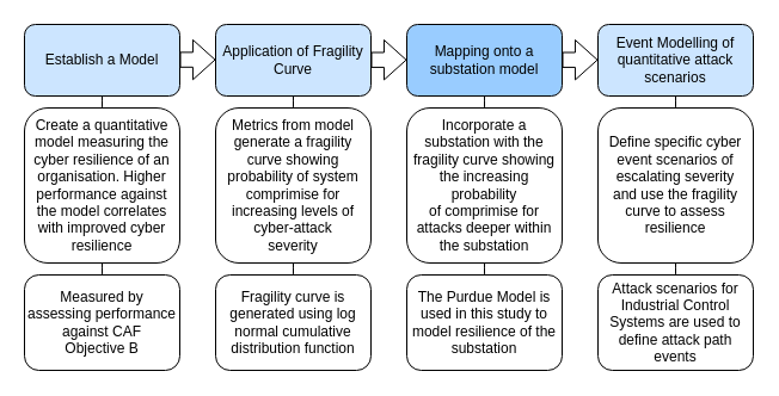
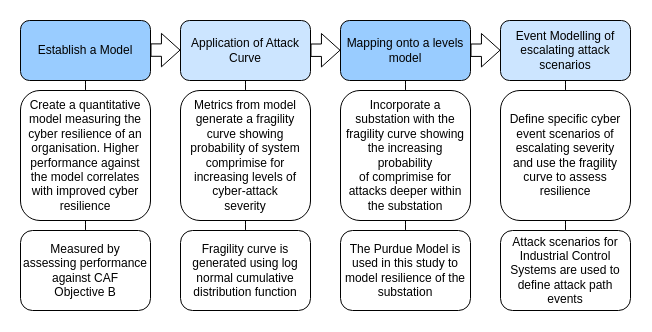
  <mxCell id="0" />
  <mxCell id="1" parent="0" />
  <mxCell id="2" value="Create a quantitative model measuring the cyber resilience of an organisation. Higher performance against the model correlates with improved cyber resilience" style="rounded=1;whiteSpace=wrap;html=1;" vertex="1" parent="1"><mxGeometry x="20" y="90" width="130" height="130" as="geometry" /></mxCell>
- <mxCell id="3" value="Establish a Model" style="rounded=1;whiteSpace=wrap;html=1;fillColor=#cce5ff;" vertex="1" parent="1"><mxGeometry x="20" y="20" width="130" height="60" as="geometry" /></mxCell>
- <mxCell id="4" value="Application of Fragility Curve" style="rounded=1;whiteSpace=wrap;html=1;fillColor=#CCE5FF;" vertex="1" parent="1"><mxGeometry x="180" y="20" width="130" height="60" as="geometry" /></mxCell>
- <mxCell id="5" value="&lt;div&gt;Mapping onto a substation model&lt;/div&gt;" style="rounded=1;whiteSpace=wrap;html=1;fillColor=#99CCFF;" vertex="1" parent="1"><mxGeometry x="340" y="20" width="130" height="60" as="geometry" /></mxCell>
- <mxCell id="6" value="Event Modelling of quantitative attack scenarios" style="rounded=1;whiteSpace=wrap;html=1;fillColor=#CCE5FF;" vertex="1" parent="1"><mxGeometry x="500" y="20" width="130" height="60" as="geometry" /></mxCell>
+ <mxCell id="3" value="Establish a Model" style="rounded=1;whiteSpace=wrap;html=1;fillColor=#99CCFF;" vertex="1" parent="1"><mxGeometry x="20" y="20" width="130" height="60" as="geometry" /></mxCell>
+ <mxCell id="4" value="Application of Attack Curve" style="rounded=1;whiteSpace=wrap;html=1;fillColor=#CCE5FF;" vertex="1" parent="1"><mxGeometry x="180" y="20" width="130" height="60" as="geometry" /></mxCell>
+ <mxCell id="5" value="&lt;div&gt;Mapping onto a levels model&lt;/div&gt;" style="rounded=1;whiteSpace=wrap;html=1;fillColor=#99CCFF;" vertex="1" parent="1"><mxGeometry x="340" y="20" width="130" height="60" as="geometry" /></mxCell>
+ <mxCell id="6" value="Event Modelling of escalating attack scenarios" style="rounded=1;whiteSpace=wrap;html=1;fillColor=#CCE5FF;" vertex="1" parent="1"><mxGeometry x="500" y="20" width="130" height="60" as="geometry" /></mxCell>
  <mxCell id="7" value="" style="shape=flexArrow;endArrow=classic;html=1;rounded=0;fontSize=12;startSize=8;endSize=5.855;curved=1;width=12.414;" edge="1" parent="1"><mxGeometry width="50" height="50" relative="1" as="geometry"><mxPoint x="150" y="49.6" as="sourcePoint" /><mxPoint x="180" y="49.6" as="targetPoint" /></mxGeometry></mxCell>
  <mxCell id="8" value="" style="shape=flexArrow;endArrow=classic;html=1;rounded=0;fontSize=12;startSize=8;endSize=5.855;curved=1;width=12.414;" edge="1" parent="1"><mxGeometry width="50" height="50" relative="1" as="geometry"><mxPoint x="310" y="49.72" as="sourcePoint" /><mxPoint x="340" y="49.72" as="targetPoint" /></mxGeometry></mxCell>
  <mxCell id="9" value="" style="shape=flexArrow;endArrow=classic;html=1;rounded=0;fontSize=12;startSize=8;endSize=5.855;curved=1;width=12.414;" edge="1" parent="1"><mxGeometry width="50" height="50" relative="1" as="geometry"><mxPoint x="470" y="49.72" as="sourcePoint" /><mxPoint x="500" y="49.72" as="targetPoint" /></mxGeometry></mxCell>
  <mxCell id="10" value="&lt;div&gt;Metrics from model generate a fragility curve showing probability of system comprimise for increasing levels of cyber-attack&lt;/div&gt;&lt;div&gt;severity &lt;br&gt;&lt;/div&gt;" style="rounded=1;whiteSpace=wrap;html=1;" vertex="1" parent="1"><mxGeometry x="180" y="90" width="130" height="130" as="geometry" /></mxCell>
  <mxCell id="11" value="&lt;div&gt;Incorporate a substation with the fragility curve showing the increasing probability&lt;/div&gt;&lt;div&gt;of comprimise for attacks deeper within the substation &lt;/div&gt;" style="rounded=1;whiteSpace=wrap;html=1;" vertex="1" parent="1"><mxGeometry x="340" y="90" width="130" height="130" as="geometry" /></mxCell>
  <mxCell id="12" value="&lt;div&gt;Define specific cyber event scenarios of escalating severity&lt;/div&gt;&lt;div&gt;and use the fragility curve to assess resilience&lt;/div&gt;" style="rounded=1;whiteSpace=wrap;html=1;" vertex="1" parent="1"><mxGeometry x="500" y="90" width="130" height="130" as="geometry" /></mxCell>
  <mxCell id="13" value="The Purdue Model is used in this study to model resilience of the substation" style="rounded=1;whiteSpace=wrap;html=1;" vertex="1" parent="1"><mxGeometry x="340" y="230" width="130" height="80" as="geometry" /></mxCell>
  <mxCell id="14" value="Fragility curve is generated using log normal cumulative distribution function" style="rounded=1;whiteSpace=wrap;html=1;" vertex="1" parent="1"><mxGeometry x="180" y="230" width="130" height="80" as="geometry" /></mxCell>
  <mxCell id="15" value="&lt;div&gt;Measured by&lt;/div&gt;&lt;div&gt;assessing performance&lt;/div&gt;&lt;div&gt;against CAF&lt;/div&gt;&lt;div&gt;Objective B&lt;/div&gt;" style="rounded=1;whiteSpace=wrap;html=1;" vertex="1" parent="1"><mxGeometry x="20" y="230" width="130" height="80" as="geometry" /></mxCell>
  <mxCell id="16" value="Attack scenarios for Industrial Control Systems are used to define attack path events" style="rounded=1;whiteSpace=wrap;html=1;" vertex="1" parent="1"><mxGeometry x="500" y="230" width="130" height="80" as="geometry" /></mxCell>
  <mxCell id="17" value="" style="endArrow=none;html=1;rounded=0;fontSize=12;startSize=8;endSize=8;curved=1;entryX=0.5;entryY=1;entryDx=0;entryDy=0;exitX=0.5;exitY=0;exitDx=0;exitDy=0;" edge="1" parent="1" source="2" target="3"><mxGeometry width="50" height="50" relative="1" as="geometry"><mxPoint x="120" y="140" as="sourcePoint" /><mxPoint x="170" y="90" as="targetPoint" /></mxGeometry></mxCell>
  <mxCell id="18" value="" style="endArrow=none;html=1;rounded=0;fontSize=12;startSize=8;endSize=8;curved=1;exitX=0.5;exitY=0;exitDx=0;exitDy=0;entryX=0.5;entryY=1;entryDx=0;entryDy=0;" edge="1" parent="1" source="15" target="2"><mxGeometry width="50" height="50" relative="1" as="geometry"><mxPoint x="190" y="210" as="sourcePoint" /><mxPoint x="240" y="160" as="targetPoint" /></mxGeometry></mxCell>
  <mxCell id="19" value="" style="endArrow=none;html=1;rounded=0;fontSize=12;startSize=8;endSize=8;curved=1;entryX=0.5;entryY=1;entryDx=0;entryDy=0;exitX=0.5;exitY=0;exitDx=0;exitDy=0;" edge="1" parent="1" source="10" target="4"><mxGeometry width="50" height="50" relative="1" as="geometry"><mxPoint x="190" y="170" as="sourcePoint" /><mxPoint x="240" y="120" as="targetPoint" /></mxGeometry></mxCell>
  <mxCell id="20" value="" style="endArrow=none;html=1;rounded=0;fontSize=12;startSize=8;endSize=8;curved=1;exitX=0.5;exitY=0;exitDx=0;exitDy=0;entryX=0.5;entryY=1;entryDx=0;entryDy=0;" edge="1" parent="1" source="14" target="10"><mxGeometry width="50" height="50" relative="1" as="geometry"><mxPoint x="190" y="170" as="sourcePoint" /><mxPoint x="240" y="120" as="targetPoint" /></mxGeometry></mxCell>
  <mxCell id="21" value="" style="endArrow=none;html=1;rounded=0;fontSize=12;startSize=8;endSize=8;curved=1;entryX=0.5;entryY=1;entryDx=0;entryDy=0;" edge="1" parent="1" target="5"><mxGeometry width="50" height="50" relative="1" as="geometry"><mxPoint x="405" y="90" as="sourcePoint" /><mxPoint x="400" y="140" as="targetPoint" /></mxGeometry></mxCell>
  <mxCell id="22" value="" style="endArrow=none;html=1;rounded=0;fontSize=12;startSize=8;endSize=8;curved=1;exitX=0.5;exitY=0;exitDx=0;exitDy=0;entryX=0.5;entryY=1;entryDx=0;entryDy=0;" edge="1" parent="1" source="13" target="11"><mxGeometry width="50" height="50" relative="1" as="geometry"><mxPoint x="350" y="190" as="sourcePoint" /><mxPoint x="400" y="140" as="targetPoint" /></mxGeometry></mxCell>
  <mxCell id="23" value="" style="endArrow=none;html=1;rounded=0;fontSize=12;startSize=8;endSize=8;curved=1;entryX=0.5;entryY=1;entryDx=0;entryDy=0;exitX=0.5;exitY=0;exitDx=0;exitDy=0;" edge="1" parent="1" source="12" target="6"><mxGeometry width="50" height="50" relative="1" as="geometry"><mxPoint x="470" y="190" as="sourcePoint" /><mxPoint x="520" y="140" as="targetPoint" /></mxGeometry></mxCell>
  <mxCell id="24" value="" style="endArrow=none;html=1;rounded=0;fontSize=12;startSize=8;endSize=8;curved=1;exitX=0.5;exitY=0;exitDx=0;exitDy=0;entryX=0.5;entryY=1;entryDx=0;entryDy=0;" edge="1" parent="1" source="16" target="12"><mxGeometry width="50" height="50" relative="1" as="geometry"><mxPoint x="470" y="220" as="sourcePoint" /><mxPoint x="520" y="170" as="targetPoint" /></mxGeometry></mxCell>
